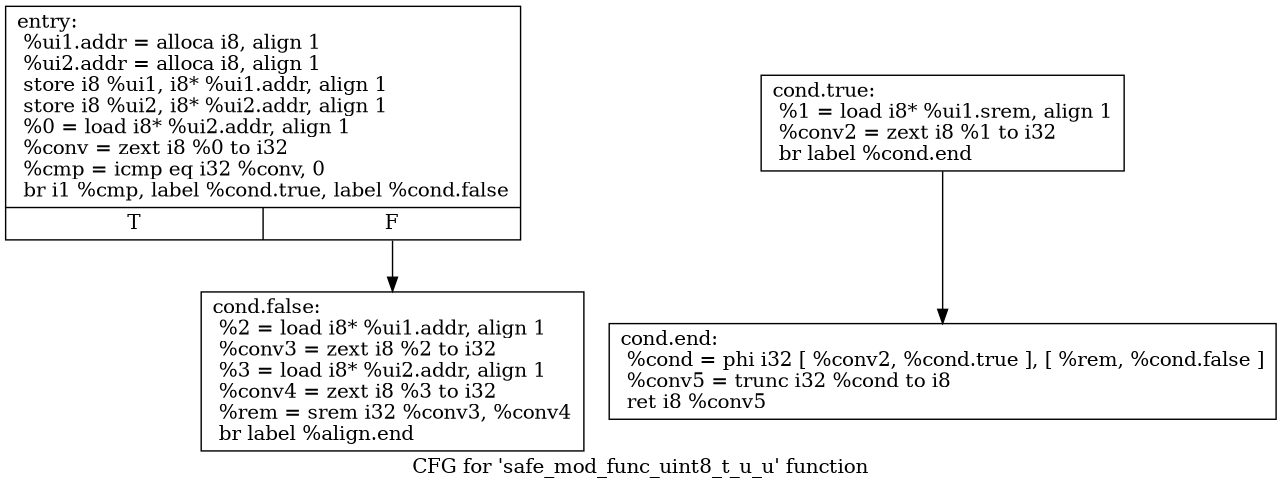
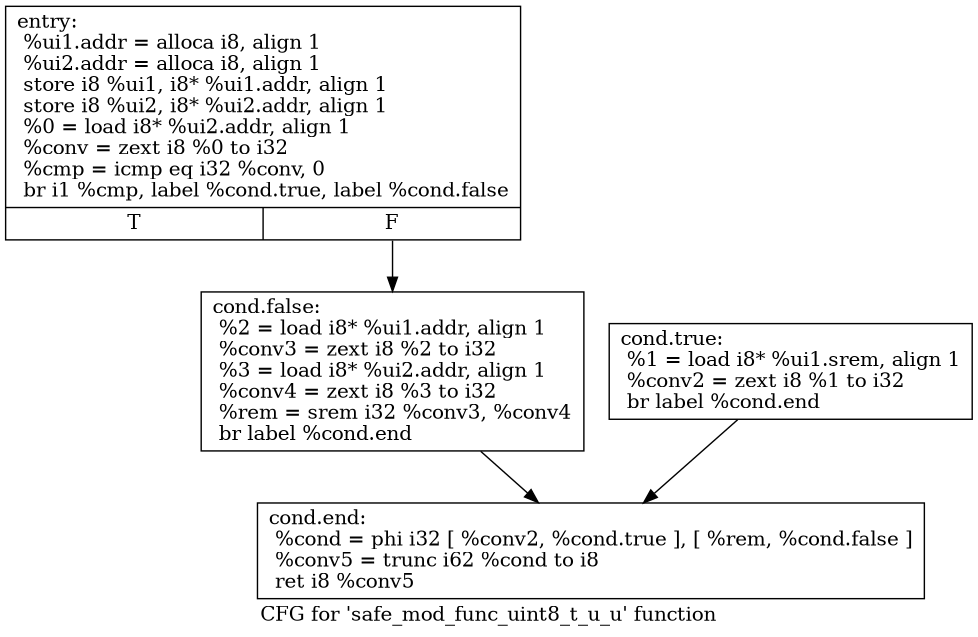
  digraph {
    label="CFG for 'safe_mod_func_uint8_t_u_u' function"
    node [shape=record]
    n1 [label="{entry:\l  %ui1.addr = alloca i8, align 1\l  %ui2.addr = alloca i8, align 1\l  store i8 %ui1, i8* %ui1.addr, align 1\l  store i8 %ui2, i8* %ui2.addr, align 1\l  %0 = load i8* %ui2.addr, align 1\l  %conv = zext i8 %0 to i32\l  %cmp = icmp eq i32 %conv, 0\l  br i1 %cmp, label %cond.true, label %cond.false\l|{<s0>T|<s1>F}}"]
-   n2 [label="{cond.false:                                       \l  %2 = load i8* %ui1.addr, align 1\l  %conv3 = zext i8 %2 to i32\l  %3 = load i8* %ui2.addr, align 1\l  %conv4 = zext i8 %3 to i32\l  %rem = srem i32 %conv3, %conv4\l  br label %align.end\l}"]
+   n2 [label="{cond.false:                                       \l  %2 = load i8* %ui1.addr, align 1\l  %conv3 = zext i8 %2 to i32\l  %3 = load i8* %ui2.addr, align 1\l  %conv4 = zext i8 %3 to i32\l  %rem = srem i32 %conv3, %conv4\l  br label %cond.end\l}"]
    n3 [label="{cond.true:                                        \l  %1 = load i8* %ui1.srem, align 1\l  %conv2 = zext i8 %1 to i32\l  br label %cond.end\l}"]
-   n4 [label="{cond.end:                                         \l  %cond = phi i32 [ %conv2, %cond.true ], [ %rem, %cond.false ]\l  %conv5 = trunc i32 %cond to i8\l  ret i8 %conv5\l}"]
+   n4 [label="{cond.end:                                         \l  %cond = phi i32 [ %conv2, %cond.true ], [ %rem, %cond.false ]\l  %conv5 = trunc i62 %cond to i8\l  ret i8 %conv5\l}"]
    n1 -> n2 [tailport=s1]
+   n2 -> n4
    n3 -> n4
  }
